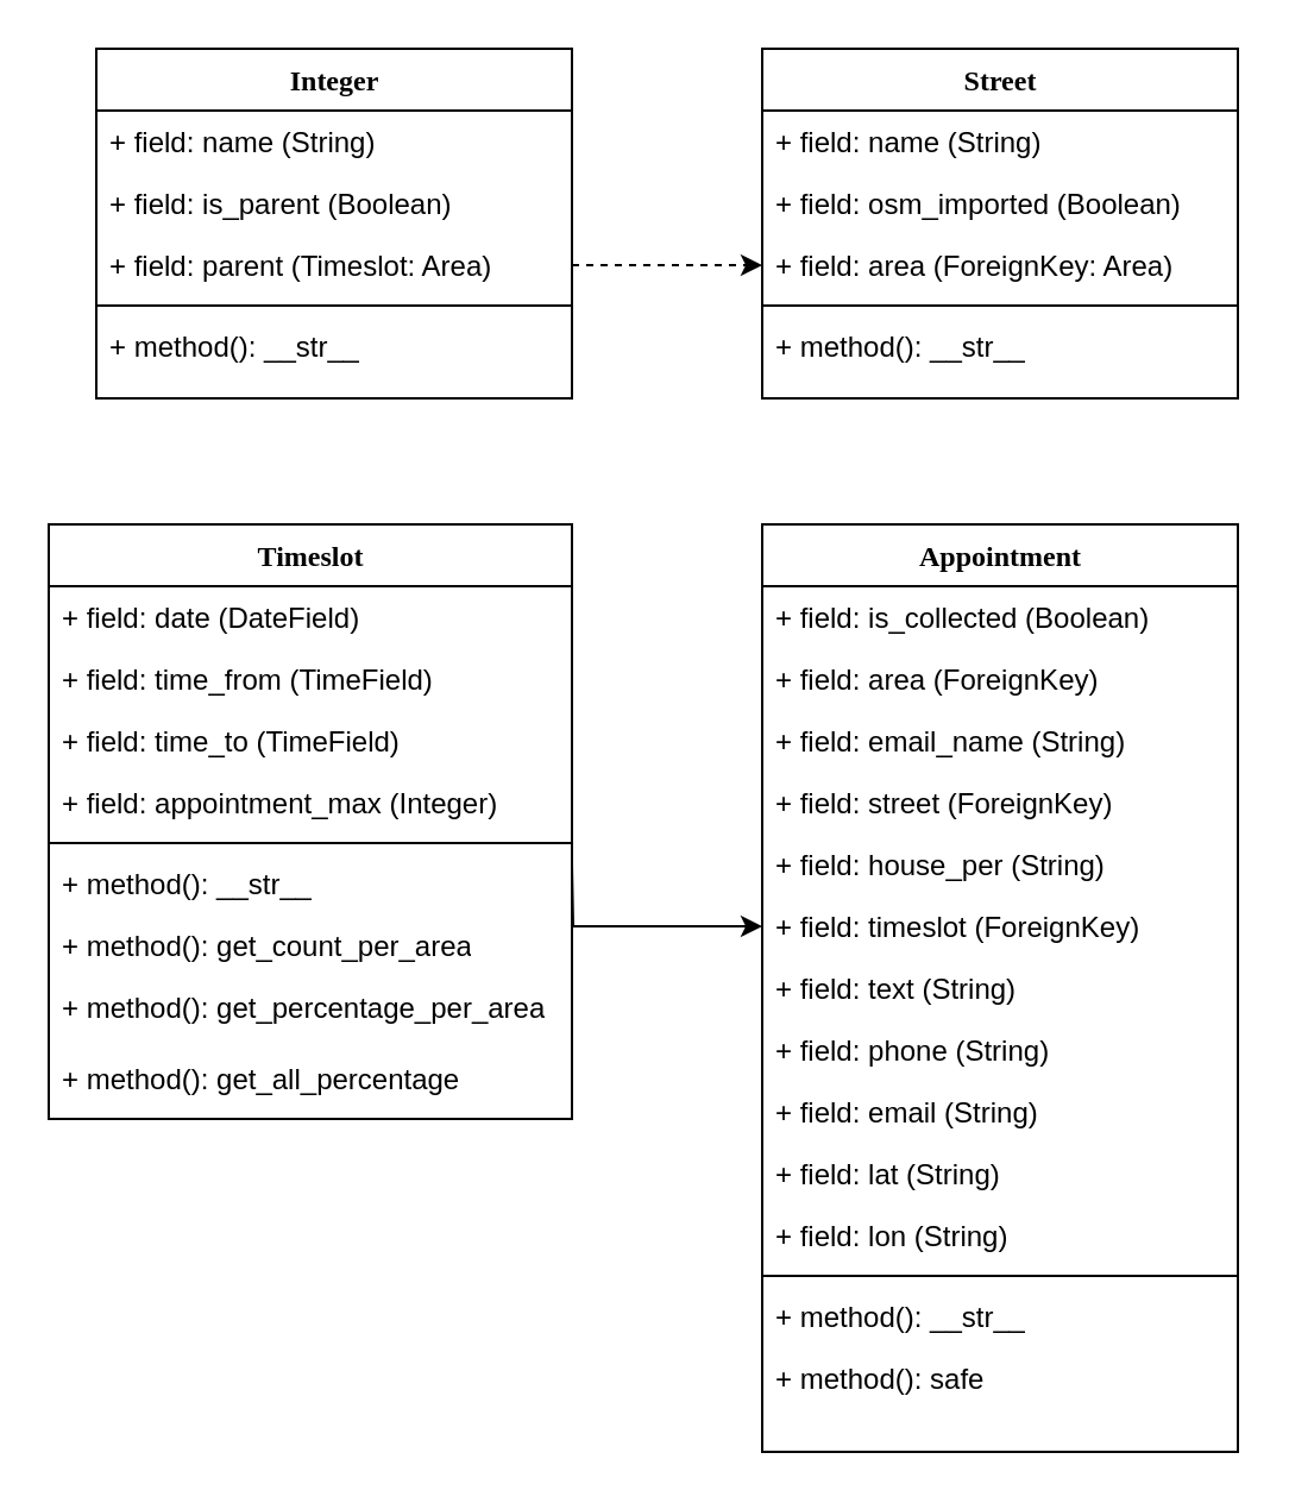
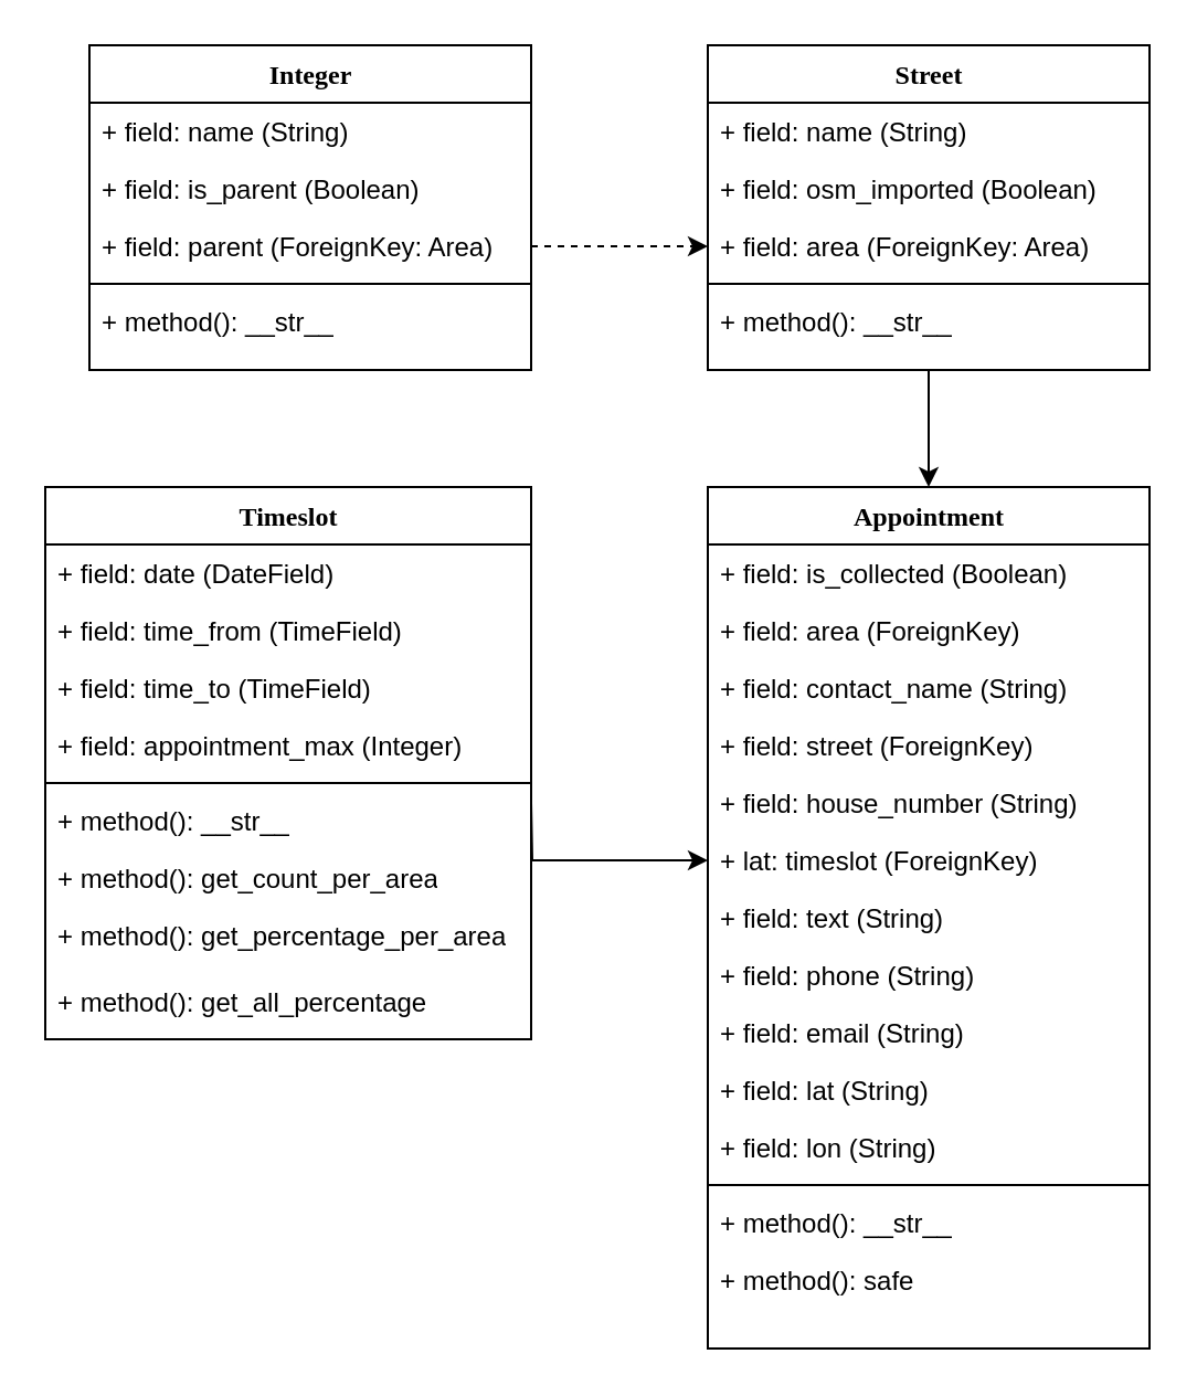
  <mxCell id="0" />
  <mxCell id="1" parent="0" />
  <mxCell id="2" value="Integer" style="swimlane;html=1;fontStyle=1;align=center;verticalAlign=top;childLayout=stackLayout;horizontal=1;startSize=26;horizontalStack=0;resizeParent=1;resizeLast=0;collapsible=1;marginBottom=0;swimlaneFillColor=#ffffff;rounded=0;shadow=0;comic=0;labelBackgroundColor=none;strokeWidth=1;fillColor=none;fontFamily=Verdana;fontSize=12" parent="1" vertex="1"><mxGeometry x="40" y="20" width="200" height="147" as="geometry" /></mxCell>
  <mxCell id="3" value="+ field: name (String)" style="text;html=1;strokeColor=none;fillColor=none;align=left;verticalAlign=top;spacingLeft=4;spacingRight=4;whiteSpace=wrap;overflow=hidden;rotatable=0;points=[[0,0.5],[1,0.5]];portConstraint=eastwest;" parent="2" vertex="1"><mxGeometry y="26" width="200" height="26" as="geometry" /></mxCell>
  <mxCell id="4" value="+ field: is_parent (Boolean)" style="text;html=1;strokeColor=none;fillColor=none;align=left;verticalAlign=top;spacingLeft=4;spacingRight=4;whiteSpace=wrap;overflow=hidden;rotatable=0;points=[[0,0.5],[1,0.5]];portConstraint=eastwest;" parent="2" vertex="1"><mxGeometry y="52" width="200" height="26" as="geometry" /></mxCell>
- <mxCell id="5" value="+ field: parent (Timeslot: Area)" style="text;html=1;strokeColor=none;fillColor=none;align=left;verticalAlign=top;spacingLeft=4;spacingRight=4;whiteSpace=wrap;overflow=hidden;rotatable=0;points=[[0,0.5],[1,0.5]];portConstraint=eastwest;" parent="2" vertex="1"><mxGeometry y="78" width="200" height="26" as="geometry" /></mxCell>
+ <mxCell id="5" value="+ field: parent (ForeignKey: Area)" style="text;html=1;strokeColor=none;fillColor=none;align=left;verticalAlign=top;spacingLeft=4;spacingRight=4;whiteSpace=wrap;overflow=hidden;rotatable=0;points=[[0,0.5],[1,0.5]];portConstraint=eastwest;" parent="2" vertex="1"><mxGeometry y="78" width="200" height="26" as="geometry" /></mxCell>
  <mxCell id="6" value="" style="line;html=1;strokeWidth=1;fillColor=none;align=left;verticalAlign=middle;spacingTop=-1;spacingLeft=3;spacingRight=3;rotatable=0;labelPosition=right;points=[];portConstraint=eastwest;" parent="2" vertex="1"><mxGeometry y="104" width="200" height="8" as="geometry" /></mxCell>
  <mxCell id="7" value="+ method(): __str__" style="text;html=1;strokeColor=none;fillColor=none;align=left;verticalAlign=top;spacingLeft=4;spacingRight=4;whiteSpace=wrap;overflow=hidden;rotatable=0;points=[[0,0.5],[1,0.5]];portConstraint=eastwest;" parent="2" vertex="1"><mxGeometry y="112" width="200" height="26" as="geometry" /></mxCell>
+ <mxCell id="8" style="edgeStyle=orthogonalEdgeStyle;rounded=0;orthogonalLoop=1;jettySize=auto;html=1;exitX=0.5;exitY=1;exitDx=0;exitDy=0;entryX=0.5;entryY=0;entryDx=0;entryDy=0;" parent="1" source="9" target="26" edge="1"><mxGeometry relative="1" as="geometry" /></mxCell>
  <mxCell id="9" value="Street" style="swimlane;html=1;fontStyle=1;align=center;verticalAlign=top;childLayout=stackLayout;horizontal=1;startSize=26;horizontalStack=0;resizeParent=1;resizeLast=0;collapsible=1;marginBottom=0;swimlaneFillColor=#ffffff;rounded=0;shadow=0;comic=0;labelBackgroundColor=none;strokeWidth=1;fillColor=none;fontFamily=Verdana;fontSize=12" parent="1" vertex="1"><mxGeometry x="320" y="20" width="200" height="147" as="geometry" /></mxCell>
  <mxCell id="10" value="+ field: name (String)" style="text;html=1;strokeColor=none;fillColor=none;align=left;verticalAlign=top;spacingLeft=4;spacingRight=4;whiteSpace=wrap;overflow=hidden;rotatable=0;points=[[0,0.5],[1,0.5]];portConstraint=eastwest;" parent="9" vertex="1"><mxGeometry y="26" width="200" height="26" as="geometry" /></mxCell>
  <mxCell id="11" value="+ field: osm_imported (Boolean)" style="text;html=1;strokeColor=none;fillColor=none;align=left;verticalAlign=top;spacingLeft=4;spacingRight=4;whiteSpace=wrap;overflow=hidden;rotatable=0;points=[[0,0.5],[1,0.5]];portConstraint=eastwest;" parent="9" vertex="1"><mxGeometry y="52" width="200" height="26" as="geometry" /></mxCell>
  <mxCell id="12" value="+ field: area (ForeignKey: Area)" style="text;html=1;strokeColor=none;fillColor=none;align=left;verticalAlign=top;spacingLeft=4;spacingRight=4;whiteSpace=wrap;overflow=hidden;rotatable=0;points=[[0,0.5],[1,0.5]];portConstraint=eastwest;" parent="9" vertex="1"><mxGeometry y="78" width="200" height="26" as="geometry" /></mxCell>
  <mxCell id="13" value="" style="line;html=1;strokeWidth=1;fillColor=none;align=left;verticalAlign=middle;spacingTop=-1;spacingLeft=3;spacingRight=3;rotatable=0;labelPosition=right;points=[];portConstraint=eastwest;" parent="9" vertex="1"><mxGeometry y="104" width="200" height="8" as="geometry" /></mxCell>
  <mxCell id="14" value="+ method(): __str__" style="text;html=1;strokeColor=none;fillColor=none;align=left;verticalAlign=top;spacingLeft=4;spacingRight=4;whiteSpace=wrap;overflow=hidden;rotatable=0;points=[[0,0.5],[1,0.5]];portConstraint=eastwest;" parent="9" vertex="1"><mxGeometry y="112" width="200" height="26" as="geometry" /></mxCell>
  <mxCell id="15" style="edgeStyle=orthogonalEdgeStyle;rounded=0;orthogonalLoop=1;jettySize=auto;html=1;exitX=1;exitY=0.5;exitDx=0;exitDy=0;entryX=0;entryY=0.5;entryDx=0;entryDy=0;dashed=1;" parent="1" source="5" target="12" edge="1"><mxGeometry relative="1" as="geometry" /></mxCell>
  <mxCell id="16" value="Timeslot" style="swimlane;html=1;fontStyle=1;align=center;verticalAlign=top;childLayout=stackLayout;horizontal=1;startSize=26;horizontalStack=0;resizeParent=1;resizeLast=0;collapsible=1;marginBottom=0;swimlaneFillColor=#ffffff;rounded=0;shadow=0;comic=0;labelBackgroundColor=none;strokeWidth=1;fillColor=none;fontFamily=Verdana;fontSize=12" parent="1" vertex="1"><mxGeometry x="20" y="220" width="220" height="250" as="geometry" /></mxCell>
  <mxCell id="17" value="+ field: date (DateField)" style="text;html=1;strokeColor=none;fillColor=none;align=left;verticalAlign=top;spacingLeft=4;spacingRight=4;whiteSpace=wrap;overflow=hidden;rotatable=0;points=[[0,0.5],[1,0.5]];portConstraint=eastwest;" parent="16" vertex="1"><mxGeometry y="26" width="220" height="26" as="geometry" /></mxCell>
  <mxCell id="18" value="+ field: time_from (TimeField)" style="text;html=1;strokeColor=none;fillColor=none;align=left;verticalAlign=top;spacingLeft=4;spacingRight=4;whiteSpace=wrap;overflow=hidden;rotatable=0;points=[[0,0.5],[1,0.5]];portConstraint=eastwest;" parent="16" vertex="1"><mxGeometry y="52" width="220" height="26" as="geometry" /></mxCell>
  <mxCell id="19" value="+ field: time_to (TimeField)" style="text;html=1;strokeColor=none;fillColor=none;align=left;verticalAlign=top;spacingLeft=4;spacingRight=4;whiteSpace=wrap;overflow=hidden;rotatable=0;points=[[0,0.5],[1,0.5]];portConstraint=eastwest;" parent="16" vertex="1"><mxGeometry y="78" width="220" height="26" as="geometry" /></mxCell>
  <mxCell id="20" value="+ field: appointment_max (Integer)" style="text;html=1;strokeColor=none;fillColor=none;align=left;verticalAlign=top;spacingLeft=4;spacingRight=4;whiteSpace=wrap;overflow=hidden;rotatable=0;points=[[0,0.5],[1,0.5]];portConstraint=eastwest;" parent="16" vertex="1"><mxGeometry y="104" width="220" height="26" as="geometry" /></mxCell>
  <mxCell id="21" value="" style="line;html=1;strokeWidth=1;fillColor=none;align=left;verticalAlign=middle;spacingTop=-1;spacingLeft=3;spacingRight=3;rotatable=0;labelPosition=right;points=[];portConstraint=eastwest;" parent="16" vertex="1"><mxGeometry y="130" width="220" height="8" as="geometry" /></mxCell>
  <mxCell id="22" value="+ method(): __str__" style="text;html=1;strokeColor=none;fillColor=none;align=left;verticalAlign=top;spacingLeft=4;spacingRight=4;whiteSpace=wrap;overflow=hidden;rotatable=0;points=[[0,0.5],[1,0.5]];portConstraint=eastwest;" parent="16" vertex="1"><mxGeometry y="138" width="220" height="26" as="geometry" /></mxCell>
  <mxCell id="23" value="+ method(): get_count_per_area" style="text;html=1;strokeColor=none;fillColor=none;align=left;verticalAlign=top;spacingLeft=4;spacingRight=4;whiteSpace=wrap;overflow=hidden;rotatable=0;points=[[0,0.5],[1,0.5]];portConstraint=eastwest;" parent="16" vertex="1"><mxGeometry y="164" width="220" height="26" as="geometry" /></mxCell>
  <mxCell id="24" value="+ method(): get_percentage_per_area" style="text;html=1;strokeColor=none;fillColor=none;align=left;verticalAlign=top;spacingLeft=4;spacingRight=4;whiteSpace=wrap;overflow=hidden;rotatable=0;points=[[0,0.5],[1,0.5]];portConstraint=eastwest;" parent="16" vertex="1"><mxGeometry y="190" width="220" height="30" as="geometry" /></mxCell>
  <mxCell id="25" value="+ method(): get_all_percentage" style="text;html=1;strokeColor=none;fillColor=none;align=left;verticalAlign=top;spacingLeft=4;spacingRight=4;whiteSpace=wrap;overflow=hidden;rotatable=0;points=[[0,0.5],[1,0.5]];portConstraint=eastwest;" vertex="1" parent="16"><mxGeometry y="220" width="220" height="30" as="geometry" /></mxCell>
  <mxCell id="26" value="Appointment" style="swimlane;html=1;fontStyle=1;align=center;verticalAlign=top;childLayout=stackLayout;horizontal=1;startSize=26;horizontalStack=0;resizeParent=1;resizeLast=0;collapsible=1;marginBottom=0;swimlaneFillColor=#ffffff;rounded=0;shadow=0;comic=0;labelBackgroundColor=none;strokeWidth=1;fillColor=none;fontFamily=Verdana;fontSize=12" parent="1" vertex="1"><mxGeometry x="320" y="220" width="200" height="390" as="geometry" /></mxCell>
  <mxCell id="27" value="+ field: is_collected (Boolean)" style="text;html=1;strokeColor=none;fillColor=none;align=left;verticalAlign=top;spacingLeft=4;spacingRight=4;whiteSpace=wrap;overflow=hidden;rotatable=0;points=[[0,0.5],[1,0.5]];portConstraint=eastwest;" parent="26" vertex="1"><mxGeometry y="26" width="200" height="26" as="geometry" /></mxCell>
  <mxCell id="28" value="+ field: area (ForeignKey)" style="text;html=1;strokeColor=none;fillColor=none;align=left;verticalAlign=top;spacingLeft=4;spacingRight=4;whiteSpace=wrap;overflow=hidden;rotatable=0;points=[[0,0.5],[1,0.5]];portConstraint=eastwest;" parent="26" vertex="1"><mxGeometry y="52" width="200" height="26" as="geometry" /></mxCell>
- <mxCell id="29" value="+ field: email_name (String)" style="text;html=1;strokeColor=none;fillColor=none;align=left;verticalAlign=top;spacingLeft=4;spacingRight=4;whiteSpace=wrap;overflow=hidden;rotatable=0;points=[[0,0.5],[1,0.5]];portConstraint=eastwest;" vertex="1" parent="26"><mxGeometry y="78" width="200" height="26" as="geometry" /></mxCell>
+ <mxCell id="29" value="+ field: contact_name (String)" style="text;html=1;strokeColor=none;fillColor=none;align=left;verticalAlign=top;spacingLeft=4;spacingRight=4;whiteSpace=wrap;overflow=hidden;rotatable=0;points=[[0,0.5],[1,0.5]];portConstraint=eastwest;" vertex="1" parent="26"><mxGeometry y="78" width="200" height="26" as="geometry" /></mxCell>
  <mxCell id="30" value="+ field: street (ForeignKey)" style="text;html=1;strokeColor=none;fillColor=none;align=left;verticalAlign=top;spacingLeft=4;spacingRight=4;whiteSpace=wrap;overflow=hidden;rotatable=0;points=[[0,0.5],[1,0.5]];portConstraint=eastwest;" parent="26" vertex="1"><mxGeometry y="104" width="200" height="26" as="geometry" /></mxCell>
- <mxCell id="31" value="+ field: house_per (String)" style="text;html=1;strokeColor=none;fillColor=none;align=left;verticalAlign=top;spacingLeft=4;spacingRight=4;whiteSpace=wrap;overflow=hidden;rotatable=0;points=[[0,0.5],[1,0.5]];portConstraint=eastwest;" parent="26" vertex="1"><mxGeometry y="130" width="200" height="26" as="geometry" /></mxCell>
- <mxCell id="32" value="+ field: timeslot (ForeignKey)" style="text;html=1;strokeColor=none;fillColor=none;align=left;verticalAlign=top;spacingLeft=4;spacingRight=4;whiteSpace=wrap;overflow=hidden;rotatable=0;points=[[0,0.5],[1,0.5]];portConstraint=eastwest;" parent="26" vertex="1"><mxGeometry y="156" width="200" height="26" as="geometry" /></mxCell>
+ <mxCell id="31" value="+ field: house_number (String)" style="text;html=1;strokeColor=none;fillColor=none;align=left;verticalAlign=top;spacingLeft=4;spacingRight=4;whiteSpace=wrap;overflow=hidden;rotatable=0;points=[[0,0.5],[1,0.5]];portConstraint=eastwest;" parent="26" vertex="1"><mxGeometry y="130" width="200" height="26" as="geometry" /></mxCell>
+ <mxCell id="32" value="+ lat: timeslot (ForeignKey)" style="text;html=1;strokeColor=none;fillColor=none;align=left;verticalAlign=top;spacingLeft=4;spacingRight=4;whiteSpace=wrap;overflow=hidden;rotatable=0;points=[[0,0.5],[1,0.5]];portConstraint=eastwest;" parent="26" vertex="1"><mxGeometry y="156" width="200" height="26" as="geometry" /></mxCell>
  <mxCell id="33" value="+ field: text (String)" style="text;html=1;strokeColor=none;fillColor=none;align=left;verticalAlign=top;spacingLeft=4;spacingRight=4;whiteSpace=wrap;overflow=hidden;rotatable=0;points=[[0,0.5],[1,0.5]];portConstraint=eastwest;" parent="26" vertex="1"><mxGeometry y="182" width="200" height="26" as="geometry" /></mxCell>
  <mxCell id="34" value="+ field: phone (String)" style="text;html=1;strokeColor=none;fillColor=none;align=left;verticalAlign=top;spacingLeft=4;spacingRight=4;whiteSpace=wrap;overflow=hidden;rotatable=0;points=[[0,0.5],[1,0.5]];portConstraint=eastwest;" parent="26" vertex="1"><mxGeometry y="208" width="200" height="26" as="geometry" /></mxCell>
  <mxCell id="35" value="+ field: email (String)" style="text;html=1;strokeColor=none;fillColor=none;align=left;verticalAlign=top;spacingLeft=4;spacingRight=4;whiteSpace=wrap;overflow=hidden;rotatable=0;points=[[0,0.5],[1,0.5]];portConstraint=eastwest;" parent="26" vertex="1"><mxGeometry y="234" width="200" height="26" as="geometry" /></mxCell>
  <mxCell id="36" value="+ field: lat (String)" style="text;html=1;strokeColor=none;fillColor=none;align=left;verticalAlign=top;spacingLeft=4;spacingRight=4;whiteSpace=wrap;overflow=hidden;rotatable=0;points=[[0,0.5],[1,0.5]];portConstraint=eastwest;" parent="26" vertex="1"><mxGeometry y="260" width="200" height="26" as="geometry" /></mxCell>
  <mxCell id="37" value="+ field: lon (String)" style="text;html=1;strokeColor=none;fillColor=none;align=left;verticalAlign=top;spacingLeft=4;spacingRight=4;whiteSpace=wrap;overflow=hidden;rotatable=0;points=[[0,0.5],[1,0.5]];portConstraint=eastwest;" parent="26" vertex="1"><mxGeometry y="286" width="200" height="26" as="geometry" /></mxCell>
  <mxCell id="38" value="" style="line;html=1;strokeWidth=1;fillColor=none;align=left;verticalAlign=middle;spacingTop=-1;spacingLeft=3;spacingRight=3;rotatable=0;labelPosition=right;points=[];portConstraint=eastwest;" parent="26" vertex="1"><mxGeometry y="312" width="200" height="8" as="geometry" /></mxCell>
  <mxCell id="39" value="+ method(): __str__" style="text;html=1;strokeColor=none;fillColor=none;align=left;verticalAlign=top;spacingLeft=4;spacingRight=4;whiteSpace=wrap;overflow=hidden;rotatable=0;points=[[0,0.5],[1,0.5]];portConstraint=eastwest;" parent="26" vertex="1"><mxGeometry y="320" width="200" height="26" as="geometry" /></mxCell>
  <mxCell id="40" value="+ method(): safe" style="text;html=1;strokeColor=none;fillColor=none;align=left;verticalAlign=top;spacingLeft=4;spacingRight=4;whiteSpace=wrap;overflow=hidden;rotatable=0;points=[[0,0.5],[1,0.5]];portConstraint=eastwest;" parent="26" vertex="1"><mxGeometry y="346" width="200" height="26" as="geometry" /></mxCell>
  <mxCell id="41" style="edgeStyle=orthogonalEdgeStyle;rounded=0;orthogonalLoop=1;jettySize=auto;html=1;exitX=1;exitY=0.5;exitDx=0;exitDy=0;entryX=0;entryY=0.5;entryDx=0;entryDy=0;" parent="1" target="32" edge="1"><mxGeometry relative="1" as="geometry"><mxPoint x="240" y="363" as="sourcePoint" /></mxGeometry></mxCell>
